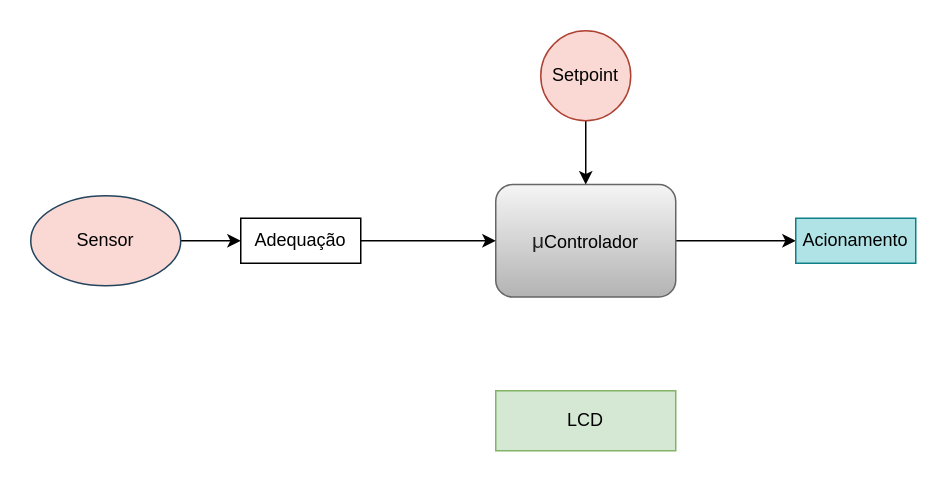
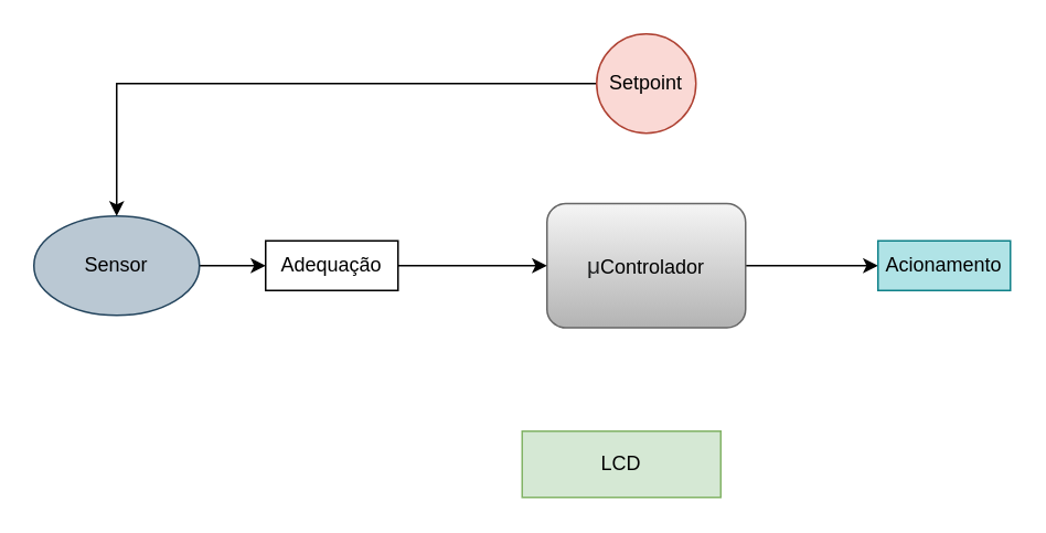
  <mxCell id="0" />
  <mxCell id="1" parent="0" />
  <mxCell id="2" style="edgeStyle=orthogonalEdgeStyle;rounded=0;orthogonalLoop=1;jettySize=auto;html=1;exitX=1;exitY=0.5;exitDx=0;exitDy=0;fontFamily=Helvetica;entryX=0;entryY=0.5;entryDx=0;entryDy=0;" parent="1" source="3" target="8" edge="1"><mxGeometry relative="1" as="geometry"><mxPoint x="600" y="159.667" as="targetPoint" /></mxGeometry></mxCell>
  <mxCell id="3" value="&lt;p&gt;&lt;span style=&quot;color: rgb(32, 33, 34); font-size: 14px; text-align: start;&quot;&gt;μ&lt;/span&gt;Controlador&lt;/p&gt;" style="rounded=1;whiteSpace=wrap;html=1;fontSize=12;glass=0;strokeWidth=1;shadow=0;fillColor=#f5f5f5;strokeColor=#666666;gradientColor=#b3b3b3;" parent="1" vertex="1"><mxGeometry x="330" y="122.5" width="120" height="75" as="geometry" /></mxCell>
  <mxCell id="4" style="edgeStyle=orthogonalEdgeStyle;rounded=0;orthogonalLoop=1;jettySize=auto;html=1;entryX=0;entryY=0.5;entryDx=0;entryDy=0;exitX=1;exitY=0.5;exitDx=0;exitDy=0;" parent="1" source="5" target="3" edge="1"><mxGeometry relative="1" as="geometry"><mxPoint x="400" y="160" as="sourcePoint" /></mxGeometry></mxCell>
  <mxCell id="5" value="Adequação" style="rounded=0;whiteSpace=wrap;html=1;" parent="1" vertex="1"><mxGeometry x="160" y="145" width="80" height="30" as="geometry" /></mxCell>
  <mxCell id="6" style="edgeStyle=orthogonalEdgeStyle;rounded=0;orthogonalLoop=1;jettySize=auto;html=1;exitX=1;exitY=0.5;exitDx=0;exitDy=0;entryX=0;entryY=0.5;entryDx=0;entryDy=0;fontFamily=Helvetica;" parent="1" source="7" target="5" edge="1"><mxGeometry relative="1" as="geometry" /></mxCell>
- <mxCell id="7" value="Sensor" style="ellipse;whiteSpace=wrap;html=1;fillColor=#fad9d5;strokeColor=#23445d;" parent="1" vertex="1"><mxGeometry x="20" y="130" width="100" height="60" as="geometry" /></mxCell>
+ <mxCell id="7" value="Sensor" style="ellipse;whiteSpace=wrap;html=1;fillColor=#bac8d3;strokeColor=#23445d;" parent="1" vertex="1"><mxGeometry x="20" y="130" width="100" height="60" as="geometry" /></mxCell>
  <mxCell id="8" value="Acionamento" style="rounded=0;whiteSpace=wrap;html=1;fillColor=#b0e3e6;strokeColor=#0e8088;" parent="1" vertex="1"><mxGeometry x="530" y="145" width="80" height="30" as="geometry" /></mxCell>
- <mxCell id="9" value="LCD" style="rounded=0;whiteSpace=wrap;html=1;fontFamily=Helvetica;fillColor=#d5e8d4;strokeColor=#82b366;" parent="1" vertex="1"><mxGeometry x="330" y="260" width="120" height="40" as="geometry" /></mxCell>
- <mxCell id="10" value="" style="edgeStyle=orthogonalEdgeStyle;rounded=0;orthogonalLoop=1;jettySize=auto;html=1;fontFamily=Helvetica;" parent="1" source="11" target="3" edge="1"><mxGeometry relative="1" as="geometry" /></mxCell>
+ <mxCell id="9" value="LCD" style="rounded=0;whiteSpace=wrap;html=1;fontFamily=Helvetica;fillColor=#d5e8d4;strokeColor=#82b366;" parent="1" vertex="1"><mxGeometry x="315" y="260" width="120" height="40" as="geometry" /></mxCell>
+ <mxCell id="10" value="" style="edgeStyle=orthogonalEdgeStyle;rounded=0;orthogonalLoop=1;jettySize=auto;html=1;fontFamily=Helvetica;" parent="1" source="11" target="7" edge="1"><mxGeometry relative="1" as="geometry" /></mxCell>
  <mxCell id="11" value="Setpoint" style="ellipse;whiteSpace=wrap;html=1;aspect=fixed;fontFamily=Helvetica;fillColor=#fad9d5;strokeColor=#ae4132;" parent="1" vertex="1"><mxGeometry x="360" y="20" width="60" height="60" as="geometry" /></mxCell>
